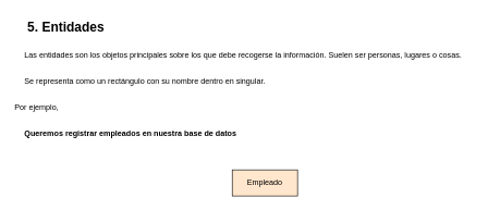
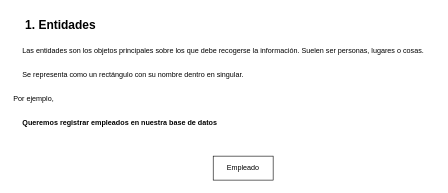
  <mxCell id="0" />
  <mxCell id="1" parent="0" />
- <mxCell id="2" value="Empleado" style="whiteSpace=wrap;html=1;align=center;fillColor=#ffe6cc;" parent="1" vertex="1"><mxGeometry x="355" y="260" width="100" height="40" as="geometry" /></mxCell>
+ <mxCell id="2" value="Empleado" style="whiteSpace=wrap;html=1;align=center;" parent="1" vertex="1"><mxGeometry x="355" y="260" width="100" height="40" as="geometry" /></mxCell>
  <mxCell id="3" value="Queremos registrar empleados en nuestra base de datos" style="text;html=1;align=left;verticalAlign=middle;resizable=0;points=[];autosize=1;strokeColor=none;fillColor=none;fontStyle=1" parent="1" vertex="1"><mxGeometry x="35" y="190" width="330" height="30" as="geometry" /></mxCell>
- <mxCell id="4" value="5. Entidades" style="text;html=1;align=center;verticalAlign=middle;resizable=0;points=[];autosize=1;strokeColor=none;fillColor=none;strokeWidth=0;fontSize=20;fontStyle=1" parent="1" vertex="1"><mxGeometry x="35" y="20" width="130" height="40" as="geometry" /></mxCell>
+ <mxCell id="4" value="1. Entidades" style="text;html=1;align=center;verticalAlign=middle;resizable=0;points=[];autosize=1;strokeColor=none;fillColor=none;strokeWidth=0;fontSize=20;fontStyle=1" parent="1" vertex="1"><mxGeometry x="35" y="20" width="130" height="40" as="geometry" /></mxCell>
  <mxCell id="5" value="Las entidades son los objetos principales sobre los que debe recogerse la información. Suelen ser personas, lugares o cosas." style="text;html=1;align=left;verticalAlign=middle;resizable=0;points=[];autosize=1;strokeColor=none;fillColor=none;" parent="1" vertex="1"><mxGeometry x="35" y="70" width="690" height="30" as="geometry" /></mxCell>
  <mxCell id="6" value="Por ejemplo," style="text;html=1;align=left;verticalAlign=middle;resizable=0;points=[];autosize=1;strokeColor=none;fillColor=none;" parent="1" vertex="1"><mxGeometry x="20" y="150" width="90" height="30" as="geometry" /></mxCell>
  <mxCell id="7" value="Se representa como un rectángulo con su nombre dentro en singular." style="text;html=1;align=left;verticalAlign=middle;resizable=0;points=[];autosize=1;strokeColor=none;fillColor=none;" parent="1" vertex="1"><mxGeometry x="35" y="110" width="390" height="30" as="geometry" /></mxCell>
